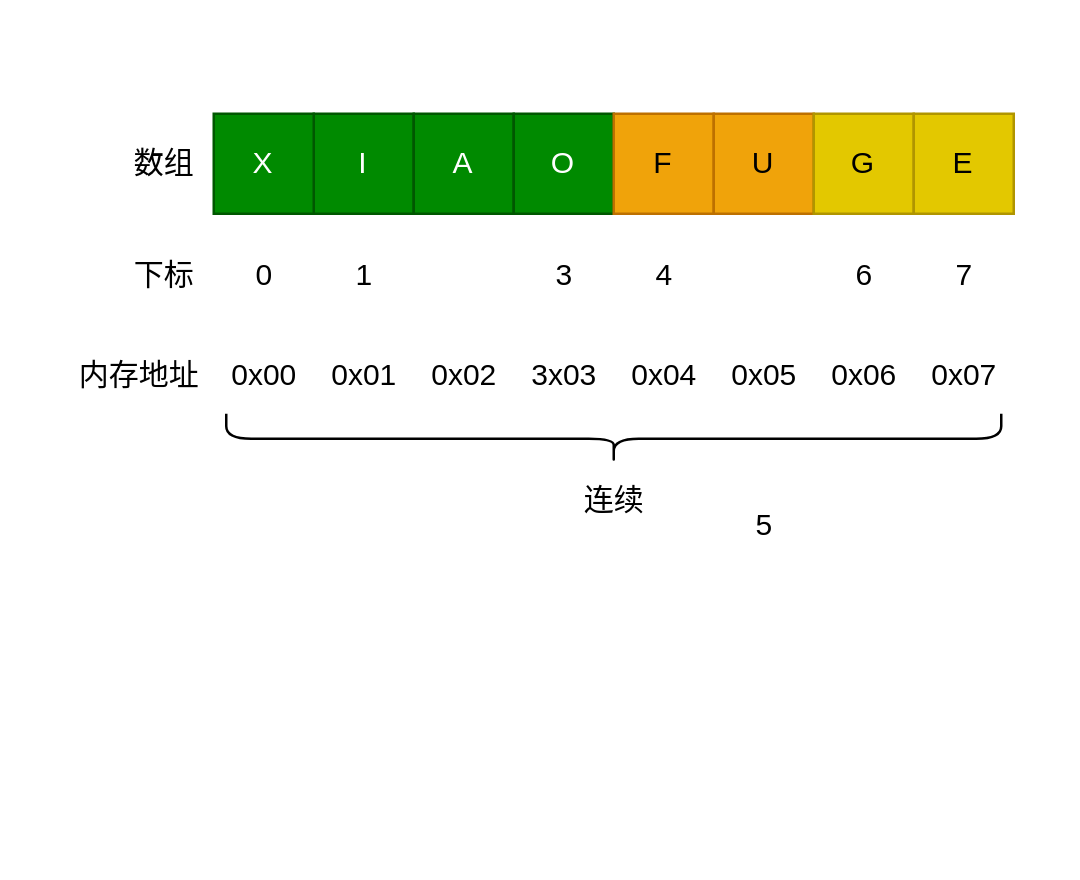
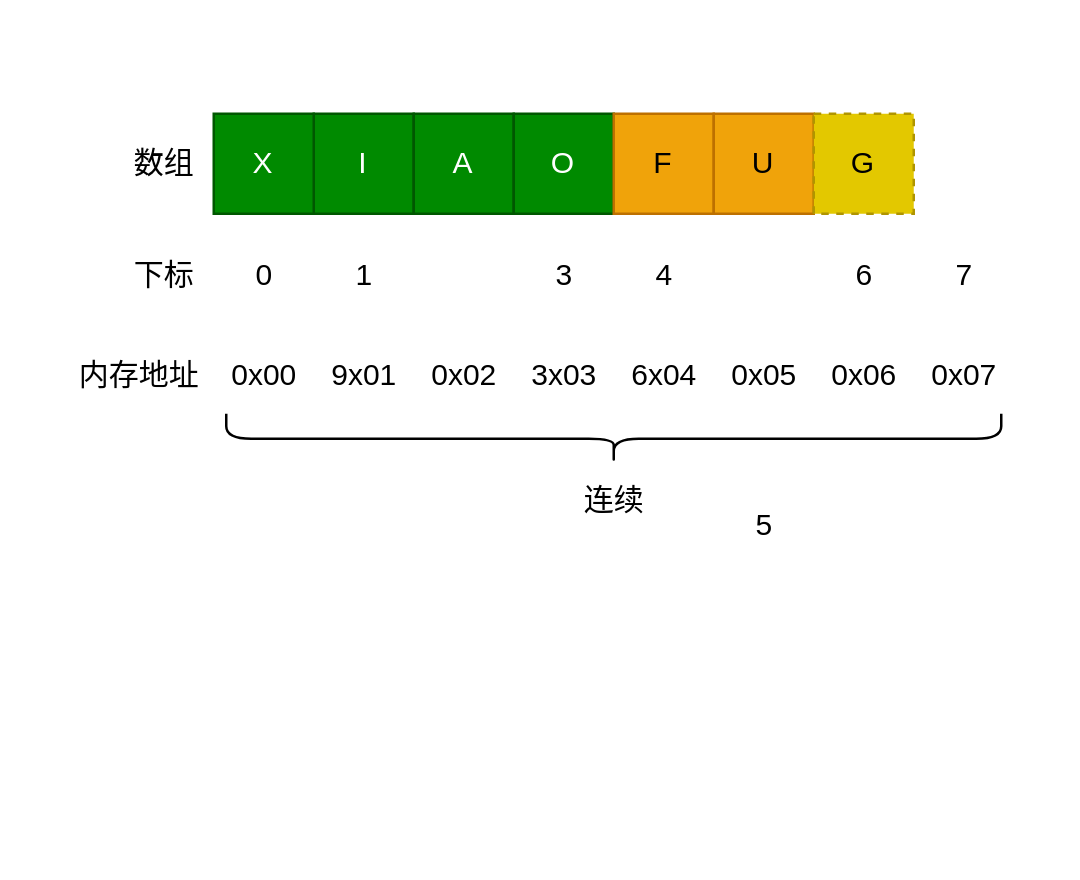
  <mxCell id="0" />
  <mxCell id="1" parent="0" />
  <mxCell id="2" value="" style="shape=curlyBracket;whiteSpace=wrap;html=1;rounded=1;flipH=1;rotation=90;" vertex="1" parent="1"><mxGeometry x="235" y="20" width="20" height="310" as="geometry" /></mxCell>
  <mxCell id="3" value="I" style="whiteSpace=wrap;html=1;aspect=fixed;fillColor=#008a00;strokeColor=#005700;fontColor=#ffffff;" vertex="1" parent="1"><mxGeometry x="125" y="45" width="40" height="40" as="geometry" /></mxCell>
  <mxCell id="4" value="A" style="whiteSpace=wrap;html=1;aspect=fixed;fillColor=#008a00;strokeColor=#005700;fontColor=#ffffff;" vertex="1" parent="1"><mxGeometry x="165" y="45" width="40" height="40" as="geometry" /></mxCell>
  <mxCell id="5" value="O" style="whiteSpace=wrap;html=1;aspect=fixed;fillColor=#008a00;strokeColor=#005700;fontColor=#ffffff;" vertex="1" parent="1"><mxGeometry x="205" y="45" width="40" height="40" as="geometry" /></mxCell>
  <mxCell id="6" value="F" style="whiteSpace=wrap;html=1;aspect=fixed;fillColor=#f0a30a;fontColor=#000000;strokeColor=#BD7000;" vertex="1" parent="1"><mxGeometry x="245" y="45" width="40" height="40" as="geometry" /></mxCell>
  <mxCell id="7" value="U" style="whiteSpace=wrap;html=1;aspect=fixed;fillColor=#f0a30a;fontColor=#000000;strokeColor=#BD7000;" vertex="1" parent="1"><mxGeometry x="285" y="45" width="40" height="40" as="geometry" /></mxCell>
- <mxCell id="8" value="G" style="whiteSpace=wrap;html=1;aspect=fixed;fillColor=#e3c800;fontColor=#000000;strokeColor=#B09500;" vertex="1" parent="1"><mxGeometry x="325" y="45" width="40" height="40" as="geometry" /></mxCell>
- <mxCell id="9" value="E" style="whiteSpace=wrap;html=1;aspect=fixed;fillColor=#e3c800;fontColor=#000000;strokeColor=#B09500;" vertex="1" parent="1"><mxGeometry x="365" y="45" width="40" height="40" as="geometry" /></mxCell>
+ <mxCell id="8" value="G" style="whiteSpace=wrap;html=1;aspect=fixed;fillColor=#e3c800;fontColor=#000000;strokeColor=#B09500;dashed=1;" vertex="1" parent="1"><mxGeometry x="325" y="45" width="40" height="40" as="geometry" /></mxCell>
  <mxCell id="10" value="数组" style="text;html=1;resizable=0;autosize=1;align=center;verticalAlign=middle;points=[];fillColor=none;strokeColor=none;rounded=0;" vertex="1" parent="1"><mxGeometry x="40" y="50" width="50" height="30" as="geometry" /></mxCell>
  <mxCell id="11" value="下标" style="text;html=1;resizable=0;autosize=1;align=center;verticalAlign=middle;points=[];fillColor=none;strokeColor=none;rounded=0;" vertex="1" parent="1"><mxGeometry x="40" y="95" width="50" height="30" as="geometry" /></mxCell>
  <mxCell id="12" value="内存地址" style="text;html=1;resizable=0;autosize=1;align=center;verticalAlign=middle;points=[];fillColor=none;strokeColor=none;rounded=0;" vertex="1" parent="1"><mxGeometry x="20" y="135" width="70" height="30" as="geometry" /></mxCell>
  <mxCell id="13" value="0" style="text;html=1;resizable=0;autosize=1;align=center;verticalAlign=middle;points=[];fillColor=none;strokeColor=none;rounded=0;" vertex="1" parent="1"><mxGeometry x="90" y="95" width="30" height="30" as="geometry" /></mxCell>
  <mxCell id="14" value="1" style="text;html=1;resizable=0;autosize=1;align=center;verticalAlign=middle;points=[];fillColor=none;strokeColor=none;rounded=0;" vertex="1" parent="1"><mxGeometry x="130" y="95" width="30" height="30" as="geometry" /></mxCell>
  <mxCell id="15" value="3" style="text;html=1;resizable=0;autosize=1;align=center;verticalAlign=middle;points=[];fillColor=none;strokeColor=none;rounded=0;" vertex="1" parent="1"><mxGeometry x="210" y="95" width="30" height="30" as="geometry" /></mxCell>
  <mxCell id="16" value="4" style="text;html=1;resizable=0;autosize=1;align=center;verticalAlign=middle;points=[];fillColor=none;strokeColor=none;rounded=0;" vertex="1" parent="1"><mxGeometry x="250" y="95" width="30" height="30" as="geometry" /></mxCell>
  <mxCell id="17" value="5" style="text;html=1;resizable=0;autosize=1;align=center;verticalAlign=middle;points=[];fillColor=none;strokeColor=none;rounded=0;" vertex="1" parent="1"><mxGeometry x="290" y="195" width="30" height="30" as="geometry" /></mxCell>
  <mxCell id="18" value="6" style="text;html=1;resizable=0;autosize=1;align=center;verticalAlign=middle;points=[];fillColor=none;strokeColor=none;rounded=0;" vertex="1" parent="1"><mxGeometry x="330" y="95" width="30" height="30" as="geometry" /></mxCell>
  <mxCell id="19" value="7" style="text;html=1;resizable=0;autosize=1;align=center;verticalAlign=middle;points=[];fillColor=none;strokeColor=none;rounded=0;" vertex="1" parent="1"><mxGeometry x="370" y="95" width="30" height="30" as="geometry" /></mxCell>
  <mxCell id="20" value="0x00" style="text;html=1;resizable=0;autosize=1;align=center;verticalAlign=middle;points=[];fillColor=none;strokeColor=none;rounded=0;" vertex="1" parent="1"><mxGeometry x="80" y="135" width="50" height="30" as="geometry" /></mxCell>
- <mxCell id="21" value="0x01" style="text;html=1;resizable=0;autosize=1;align=center;verticalAlign=middle;points=[];fillColor=none;strokeColor=none;rounded=0;" vertex="1" parent="1"><mxGeometry x="120" y="135" width="50" height="30" as="geometry" /></mxCell>
+ <mxCell id="21" value="9x01" style="text;html=1;resizable=0;autosize=1;align=center;verticalAlign=middle;points=[];fillColor=none;strokeColor=none;rounded=0;" vertex="1" parent="1"><mxGeometry x="120" y="135" width="50" height="30" as="geometry" /></mxCell>
  <mxCell id="22" value="0x02" style="text;html=1;resizable=0;autosize=1;align=center;verticalAlign=middle;points=[];fillColor=none;strokeColor=none;rounded=0;" vertex="1" parent="1"><mxGeometry x="160" y="135" width="50" height="30" as="geometry" /></mxCell>
  <mxCell id="23" value="3x03" style="text;html=1;resizable=0;autosize=1;align=center;verticalAlign=middle;points=[];fillColor=none;strokeColor=none;rounded=0;" vertex="1" parent="1"><mxGeometry x="200" y="135" width="50" height="30" as="geometry" /></mxCell>
- <mxCell id="24" value="0x04" style="text;html=1;resizable=0;autosize=1;align=center;verticalAlign=middle;points=[];fillColor=none;strokeColor=none;rounded=0;" vertex="1" parent="1"><mxGeometry x="240" y="135" width="50" height="30" as="geometry" /></mxCell>
+ <mxCell id="24" value="6x04" style="text;html=1;resizable=0;autosize=1;align=center;verticalAlign=middle;points=[];fillColor=none;strokeColor=none;rounded=0;" vertex="1" parent="1"><mxGeometry x="240" y="135" width="50" height="30" as="geometry" /></mxCell>
  <mxCell id="25" value="0x05" style="text;html=1;resizable=0;autosize=1;align=center;verticalAlign=middle;points=[];fillColor=none;strokeColor=none;rounded=0;" vertex="1" parent="1"><mxGeometry x="280" y="135" width="50" height="30" as="geometry" /></mxCell>
  <mxCell id="26" value="0x06" style="text;html=1;resizable=0;autosize=1;align=center;verticalAlign=middle;points=[];fillColor=none;strokeColor=none;rounded=0;" vertex="1" parent="1"><mxGeometry x="320" y="135" width="50" height="30" as="geometry" /></mxCell>
  <mxCell id="27" value="0x07" style="text;html=1;resizable=0;autosize=1;align=center;verticalAlign=middle;points=[];fillColor=none;strokeColor=none;rounded=0;" vertex="1" parent="1"><mxGeometry x="360" y="135" width="50" height="30" as="geometry" /></mxCell>
  <mxCell id="28" value="连续" style="text;html=1;resizable=0;autosize=1;align=center;verticalAlign=middle;points=[];fillColor=none;strokeColor=none;rounded=0;" vertex="1" parent="1"><mxGeometry x="220" y="185" width="50" height="30" as="geometry" /></mxCell>
  <mxCell id="29" value="X" style="whiteSpace=wrap;html=1;aspect=fixed;fillColor=#008a00;fontColor=#ffffff;strokeColor=#005700;" vertex="1" parent="1"><mxGeometry x="85" y="45" width="40" height="40" as="geometry" /></mxCell>
